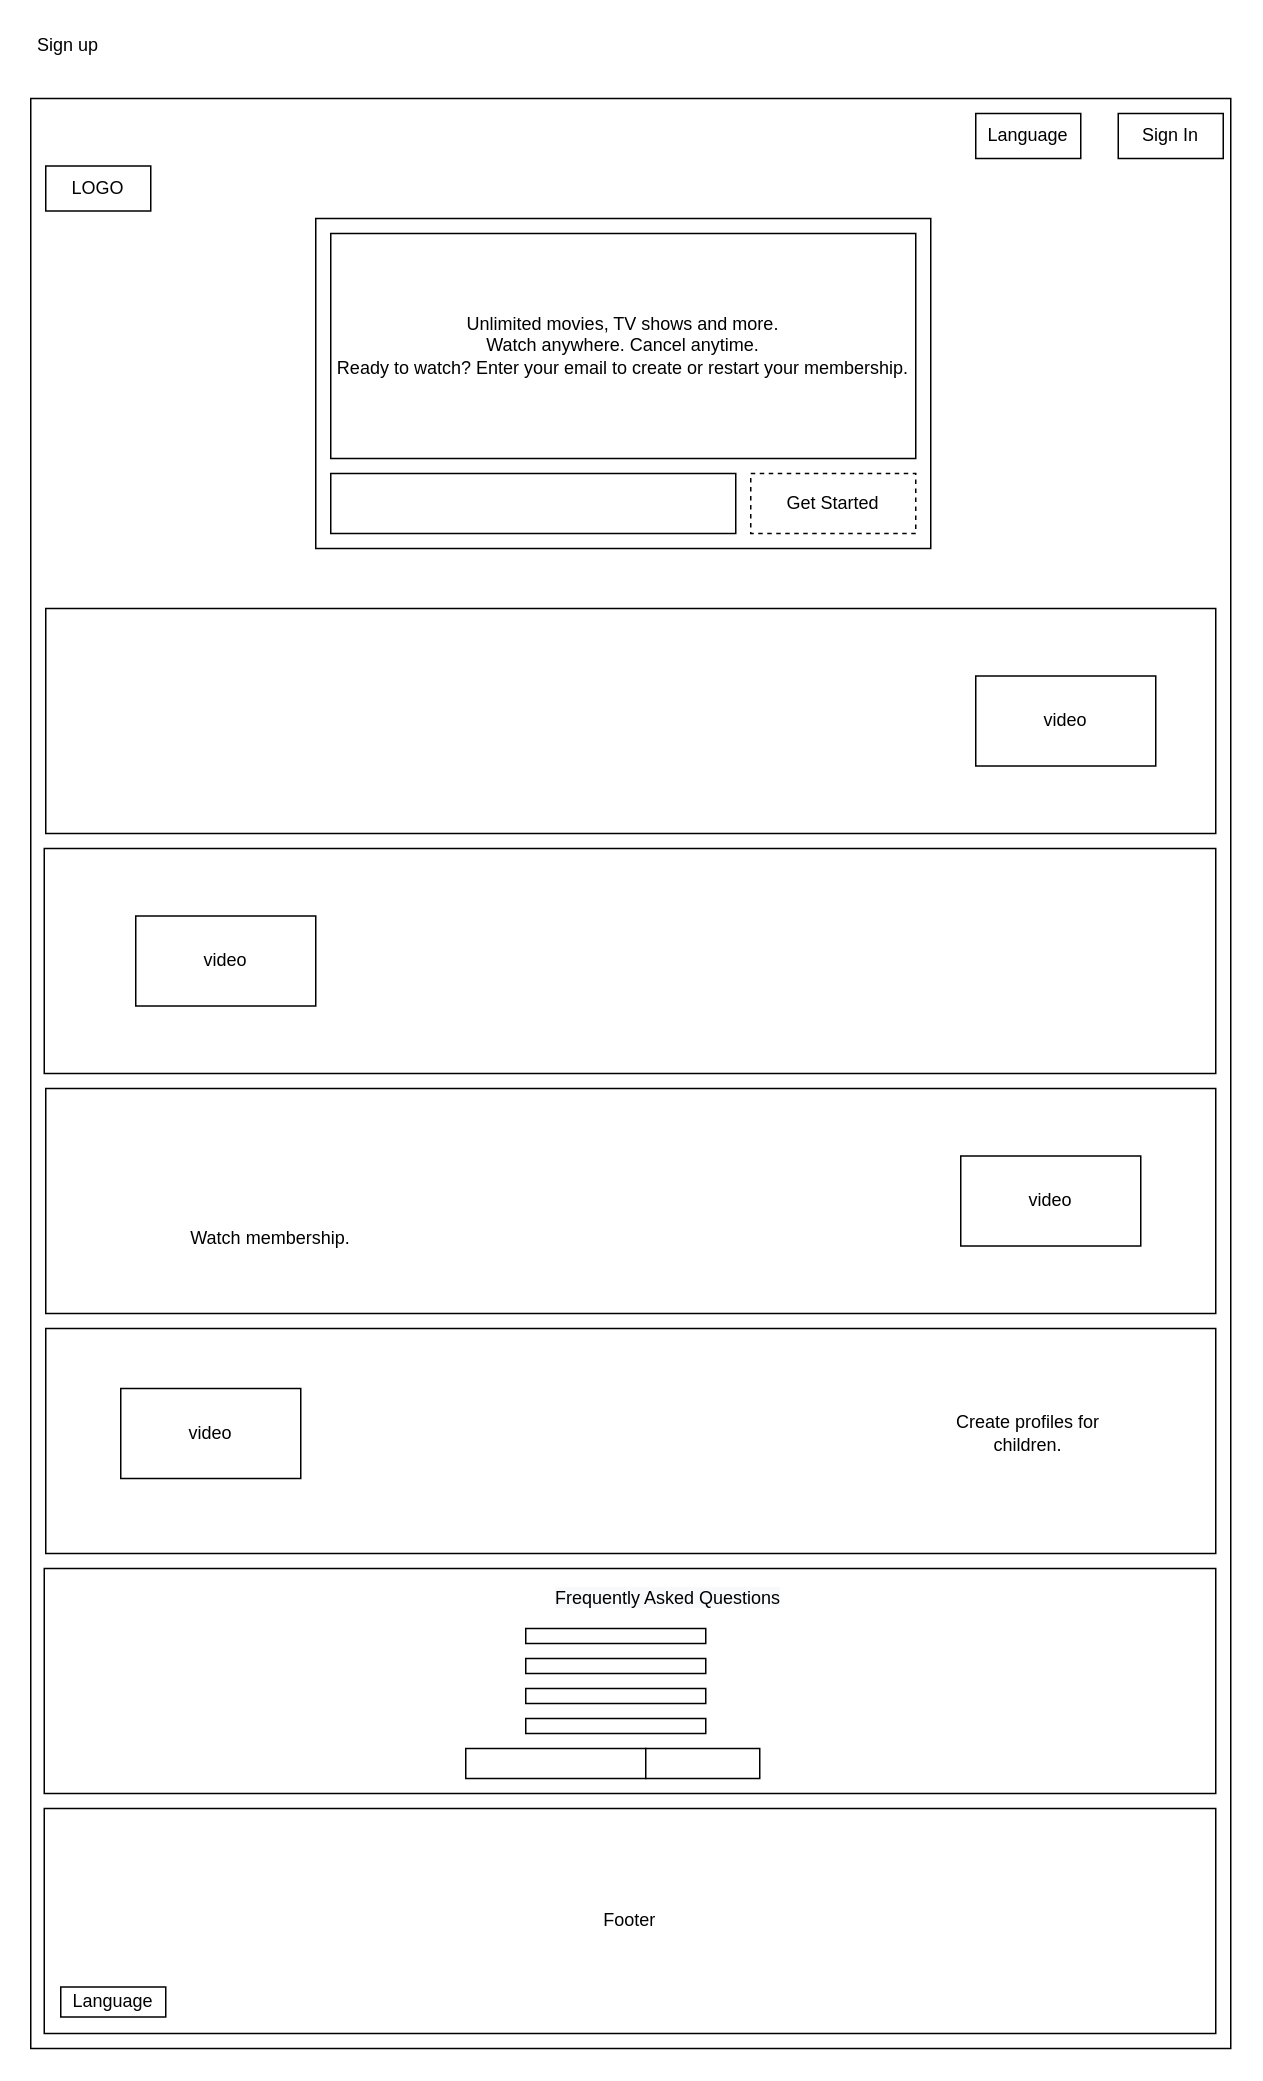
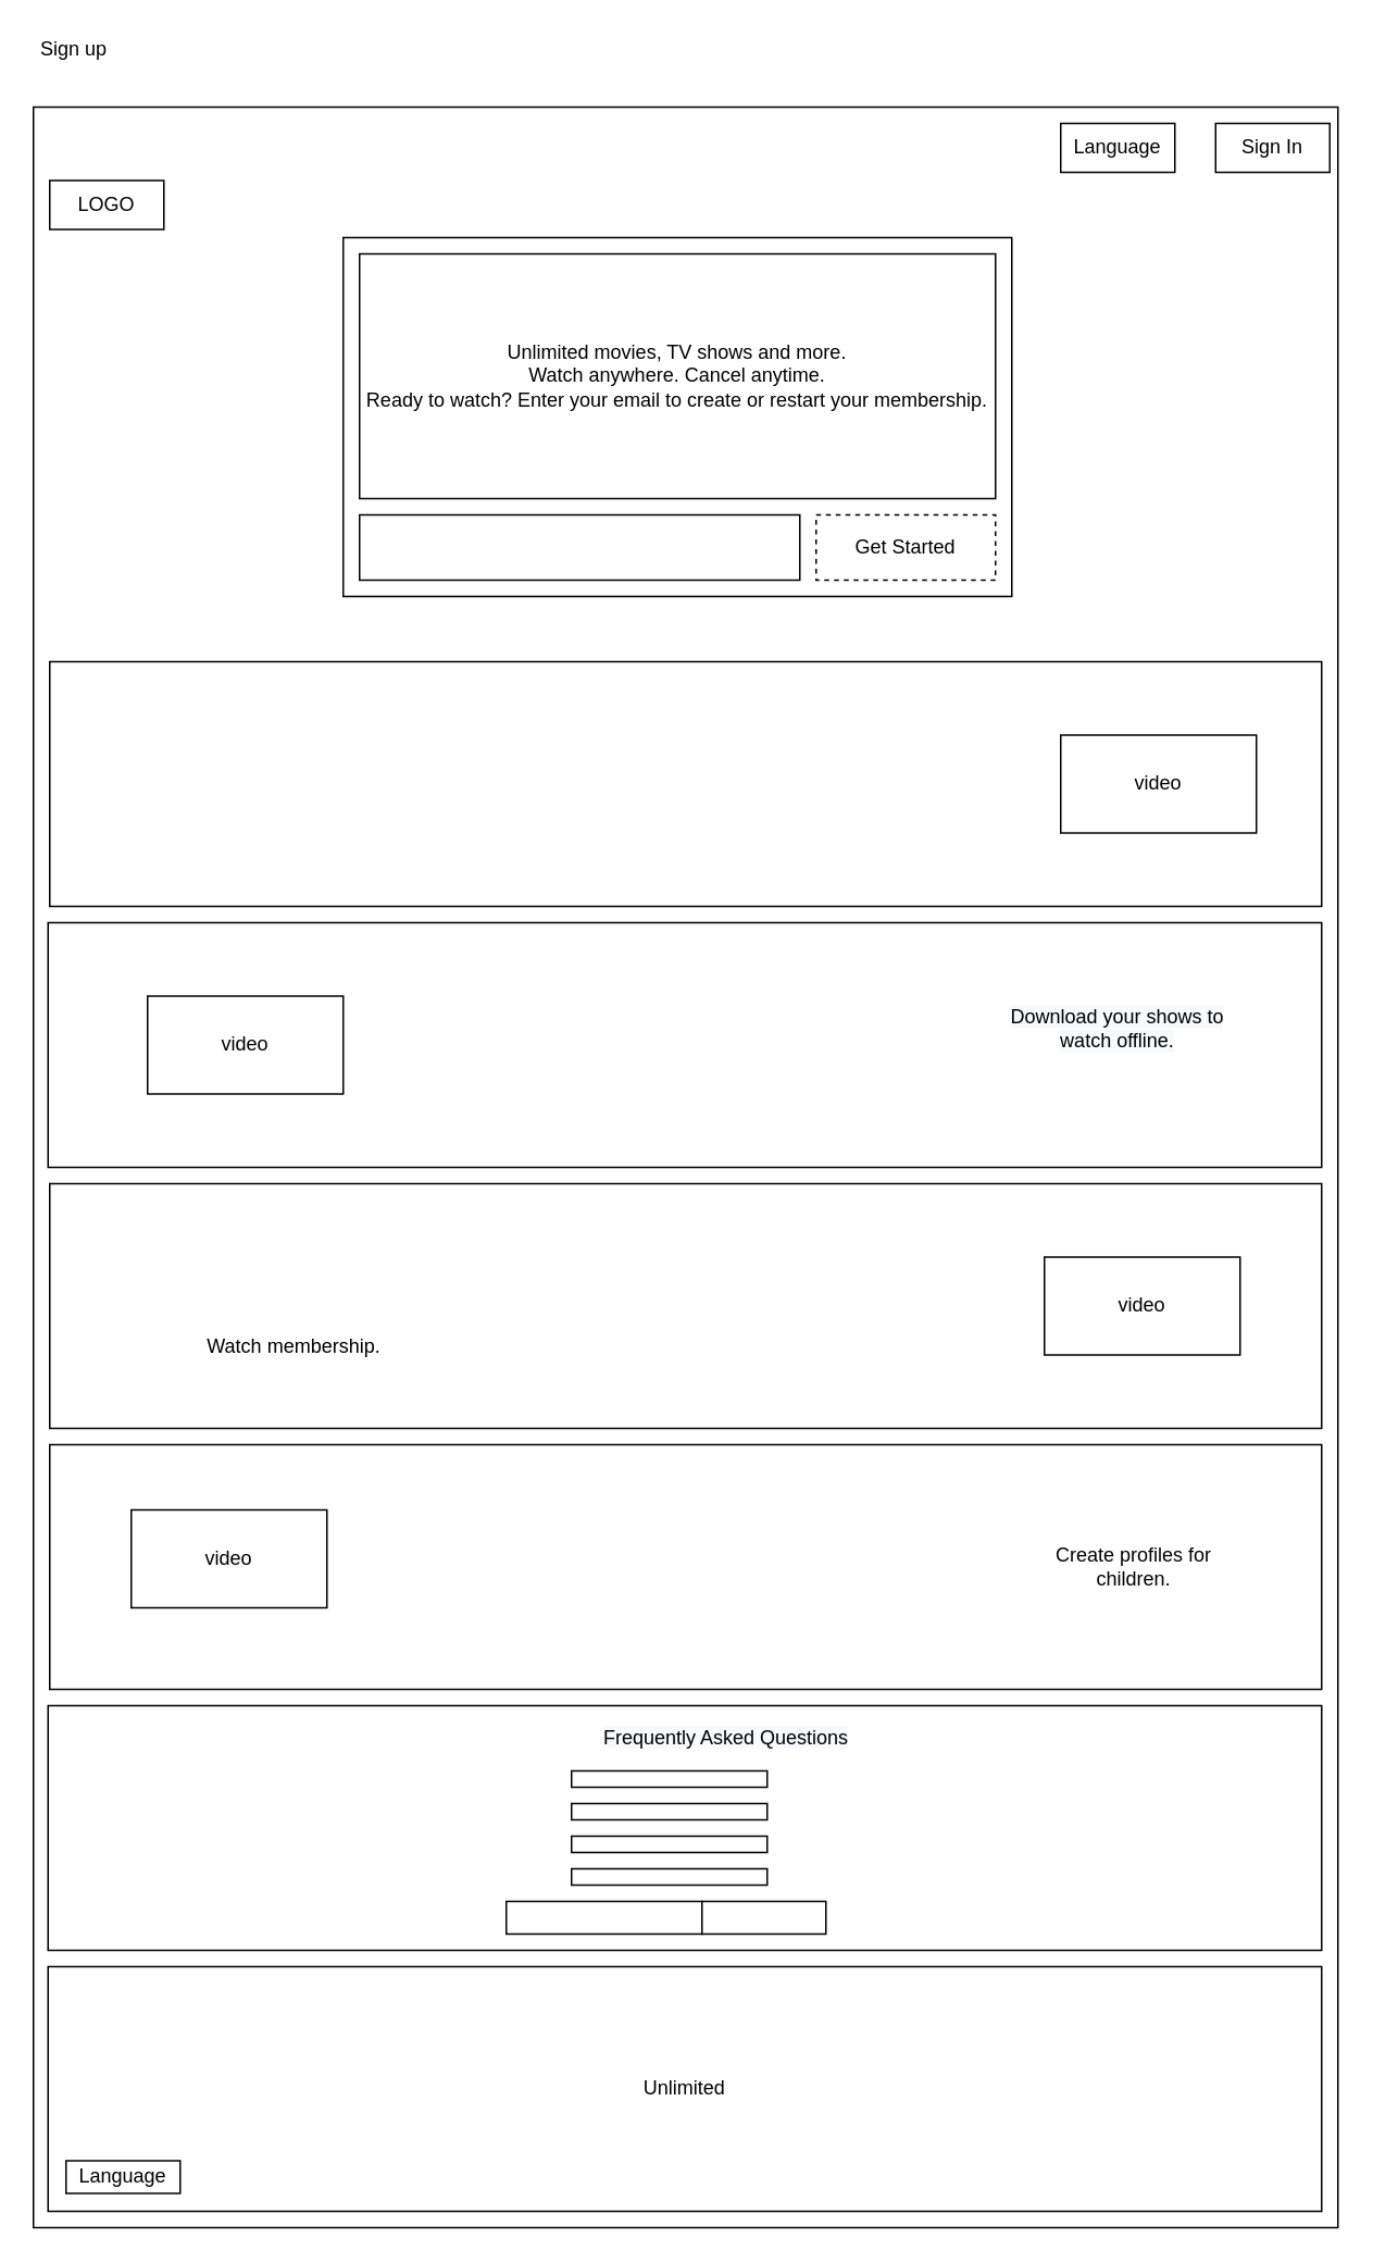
  <mxCell id="0" />
  <mxCell id="1" parent="0" />
  <mxCell id="2" value="" style="rounded=0;whiteSpace=wrap;html=1;" parent="1" vertex="1"><mxGeometry x="20" y="65" width="800" height="1300" as="geometry" /></mxCell>
  <mxCell id="3" value="Sign up" style="text;html=1;strokeColor=none;fillColor=none;align=center;verticalAlign=middle;whiteSpace=wrap;rounded=0;" parent="1" vertex="1"><mxGeometry x="20" y="20" width="50" height="20" as="geometry" /></mxCell>
  <mxCell id="4" value="LOGO" style="rounded=0;whiteSpace=wrap;html=1;" parent="1" vertex="1"><mxGeometry x="30" y="110" width="70" height="30" as="geometry" /></mxCell>
  <mxCell id="5" value="Language" style="rounded=0;whiteSpace=wrap;html=1;" parent="1" vertex="1"><mxGeometry x="650" y="75" width="70" height="30" as="geometry" /></mxCell>
  <mxCell id="6" value="Sign In" style="rounded=0;whiteSpace=wrap;html=1;" parent="1" vertex="1"><mxGeometry x="745" y="75" width="70" height="30" as="geometry" /></mxCell>
  <mxCell id="7" value="" style="rounded=0;whiteSpace=wrap;html=1;" parent="1" vertex="1"><mxGeometry x="210" y="145" width="410" height="220" as="geometry" /></mxCell>
  <mxCell id="8" value="Unlimited movies, TV shows and more. &lt;br&gt;Watch anywhere. Cancel anytime. &lt;br&gt;Ready to watch? Enter your email to create or restart your membership." style="rounded=0;whiteSpace=wrap;html=1;" parent="1" vertex="1"><mxGeometry x="220" y="155" width="390" height="150" as="geometry" /></mxCell>
  <mxCell id="9" value="" style="rounded=0;whiteSpace=wrap;html=1;" parent="1" vertex="1"><mxGeometry x="220" y="315" width="270" height="40" as="geometry" /></mxCell>
  <mxCell id="10" value="Get Started" style="rounded=0;whiteSpace=wrap;html=1;dashed=1;" parent="1" vertex="1"><mxGeometry x="500" y="315" width="110" height="40" as="geometry" /></mxCell>
  <mxCell id="11" value="" style="rounded=0;whiteSpace=wrap;html=1;" parent="1" vertex="1"><mxGeometry x="30" y="405" width="780" height="150" as="geometry" /></mxCell>
- <mxCell id="12" value="Footer" style="rounded=0;whiteSpace=wrap;html=1;" parent="1" vertex="1"><mxGeometry x="29" y="1205" width="781" height="150" as="geometry" /></mxCell>
+ <mxCell id="12" value="Unlimited" style="rounded=0;whiteSpace=wrap;html=1;" parent="1" vertex="1"><mxGeometry x="29" y="1205" width="781" height="150" as="geometry" /></mxCell>
  <mxCell id="13" value="" style="rounded=0;whiteSpace=wrap;html=1;" parent="1" vertex="1"><mxGeometry x="29" y="565" width="781" height="150" as="geometry" /></mxCell>
  <mxCell id="14" value="" style="rounded=0;whiteSpace=wrap;html=1;" parent="1" vertex="1"><mxGeometry x="30" y="885" width="780" height="150" as="geometry" /></mxCell>
  <mxCell id="15" value="" style="rounded=0;whiteSpace=wrap;html=1;" parent="1" vertex="1"><mxGeometry x="30" y="725" width="780" height="150" as="geometry" /></mxCell>
  <mxCell id="16" value="" style="rounded=0;whiteSpace=wrap;html=1;" parent="1" vertex="1"><mxGeometry x="29" y="1045" width="781" height="150" as="geometry" /></mxCell>
  <mxCell id="17" value="Language" style="rounded=0;whiteSpace=wrap;html=1;" parent="1" vertex="1"><mxGeometry x="40" y="1324" width="70" height="20" as="geometry" /></mxCell>
  <mxCell id="18" value="" style="rounded=0;whiteSpace=wrap;html=1;" parent="1" vertex="1"><mxGeometry x="310" y="1165" width="120" height="20" as="geometry" /></mxCell>
  <mxCell id="19" value="" style="rounded=0;whiteSpace=wrap;html=1;" parent="1" vertex="1"><mxGeometry x="430" y="1165" width="76" height="20" as="geometry" /></mxCell>
  <mxCell id="20" value="video" style="rounded=0;whiteSpace=wrap;html=1;" vertex="1" parent="1"><mxGeometry x="650" y="450" width="120" height="60" as="geometry" /></mxCell>
+ <mxCell id="21" value="&#10;&#10;&lt;span style=&quot;color: rgb(0, 0, 0); font-family: helvetica; font-size: 12px; font-style: normal; font-weight: 400; letter-spacing: normal; text-align: center; text-indent: 0px; text-transform: none; word-spacing: 0px; background-color: rgb(248, 249, 250); display: inline; float: none;&quot;&gt;Download your shows to watch offline.&lt;/span&gt;&#10;&#10;" style="text;html=1;strokeColor=none;fillColor=none;align=center;verticalAlign=middle;whiteSpace=wrap;rounded=0;" vertex="1" parent="1"><mxGeometry x="610" y="620" width="150" height="20" as="geometry" /></mxCell>
  <mxCell id="22" value="video" style="rounded=0;whiteSpace=wrap;html=1;" vertex="1" parent="1"><mxGeometry x="90" y="610" width="120" height="60" as="geometry" /></mxCell>
  <mxCell id="23" value="Watch membership." style="text;html=1;strokeColor=none;fillColor=none;align=center;verticalAlign=middle;whiteSpace=wrap;rounded=0;" vertex="1" parent="1"><mxGeometry x="120" y="815" width="120" height="20" as="geometry" /></mxCell>
  <mxCell id="24" value="video" style="rounded=0;whiteSpace=wrap;html=1;" vertex="1" parent="1"><mxGeometry x="640" y="770" width="120" height="60" as="geometry" /></mxCell>
- <mxCell id="25" value="Create profiles for children." style="text;html=1;strokeColor=none;fillColor=none;align=center;verticalAlign=middle;whiteSpace=wrap;rounded=0;" vertex="1" parent="1"><mxGeometry x="620" y="945" width="130" height="20" as="geometry" /></mxCell>
+ <mxCell id="25" value="Create profiles for children." style="text;html=1;strokeColor=none;fillColor=none;align=center;verticalAlign=middle;whiteSpace=wrap;rounded=0;" vertex="1" parent="1"><mxGeometry x="630" y="950" width="130" height="20" as="geometry" /></mxCell>
  <mxCell id="26" value="video" style="rounded=0;whiteSpace=wrap;html=1;" vertex="1" parent="1"><mxGeometry x="80" y="925" width="120" height="60" as="geometry" /></mxCell>
  <mxCell id="27" value="&#10;&#10;&lt;span style=&quot;color: rgb(0, 0, 0); font-family: helvetica; font-size: 12px; font-style: normal; font-weight: 400; letter-spacing: normal; text-align: center; text-indent: 0px; text-transform: none; word-spacing: 0px; background-color: rgb(248, 249, 250); display: inline; float: none;&quot;&gt;Frequently Asked Questions&lt;/span&gt;&#10;&#10;" style="text;html=1;strokeColor=none;fillColor=none;align=center;verticalAlign=middle;whiteSpace=wrap;rounded=0;" vertex="1" parent="1"><mxGeometry x="360" y="1055" width="170" height="20" as="geometry" /></mxCell>
  <mxCell id="28" value="" style="rounded=0;whiteSpace=wrap;html=1;" vertex="1" parent="1"><mxGeometry x="350" y="1085" width="120" height="10" as="geometry" /></mxCell>
  <mxCell id="29" value="" style="rounded=0;whiteSpace=wrap;html=1;" vertex="1" parent="1"><mxGeometry x="350" y="1105" width="120" height="10" as="geometry" /></mxCell>
  <mxCell id="30" value="" style="rounded=0;whiteSpace=wrap;html=1;" vertex="1" parent="1"><mxGeometry x="350" y="1125" width="120" height="10" as="geometry" /></mxCell>
  <mxCell id="31" value="" style="rounded=0;whiteSpace=wrap;html=1;" vertex="1" parent="1"><mxGeometry x="350" y="1145" width="120" height="10" as="geometry" /></mxCell>
